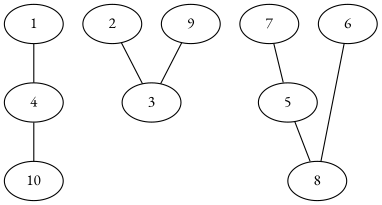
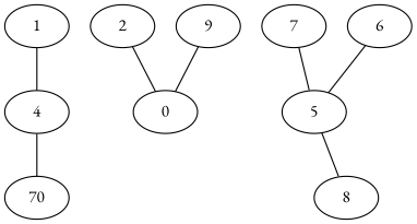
  graph {
    fontname="EB Garamond"
    node [fontname="EB Garamond"]
    edge [fontname="EB Garamond"]
    1
    4
    2
-   3
-   10
+   3 [label=0]
+   10 [label=70]
    7
    5
    6
    8
    9
    1 -- 4
    4 -- 10
    2 -- 3
    7 -- 5
    5 -- 8
-   6 -- 8
+   6 -- 5
    9 -- 3
  }
